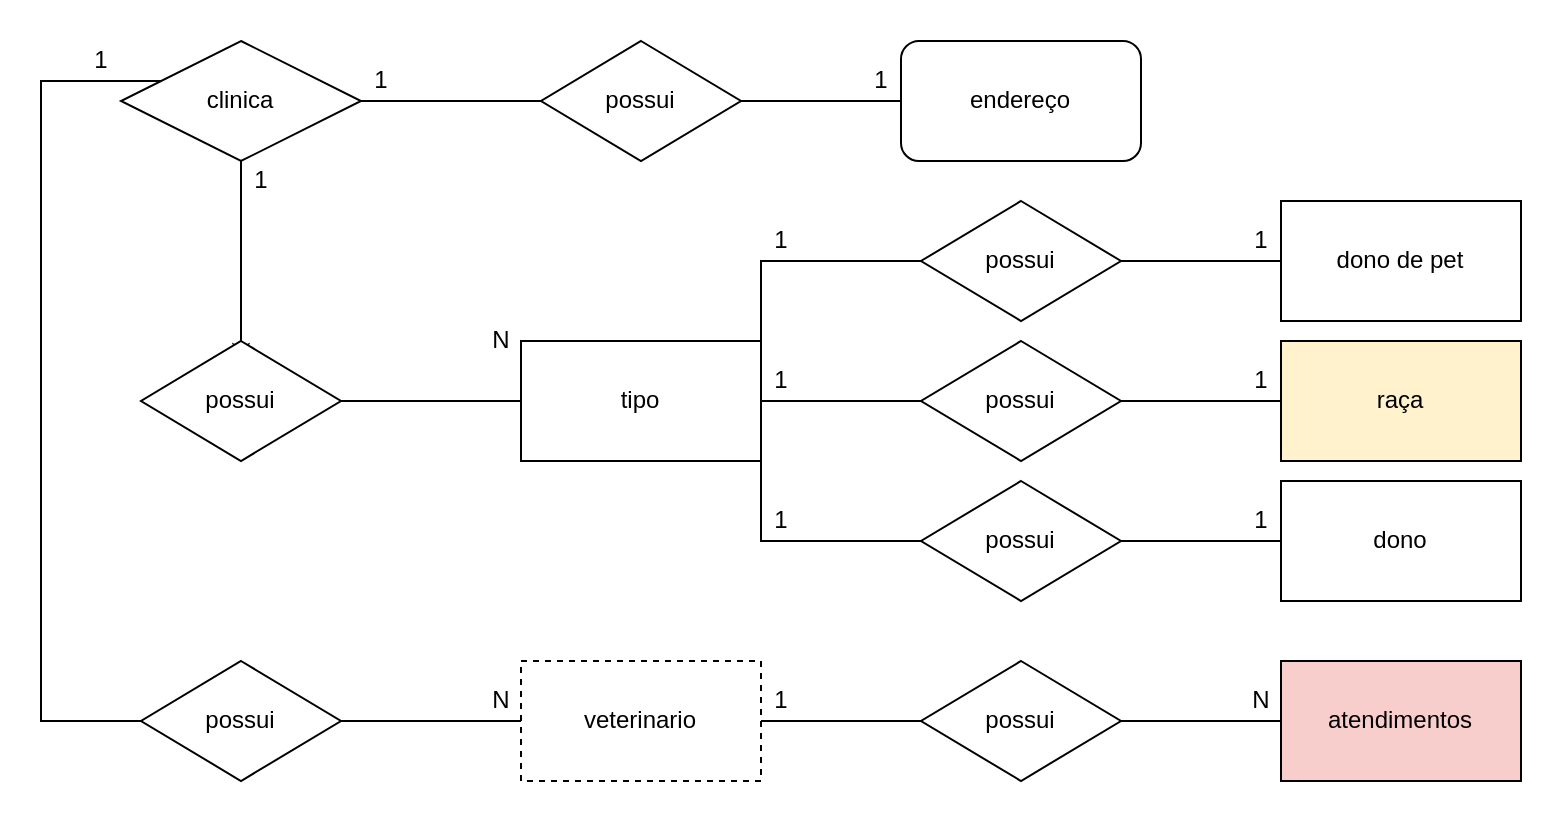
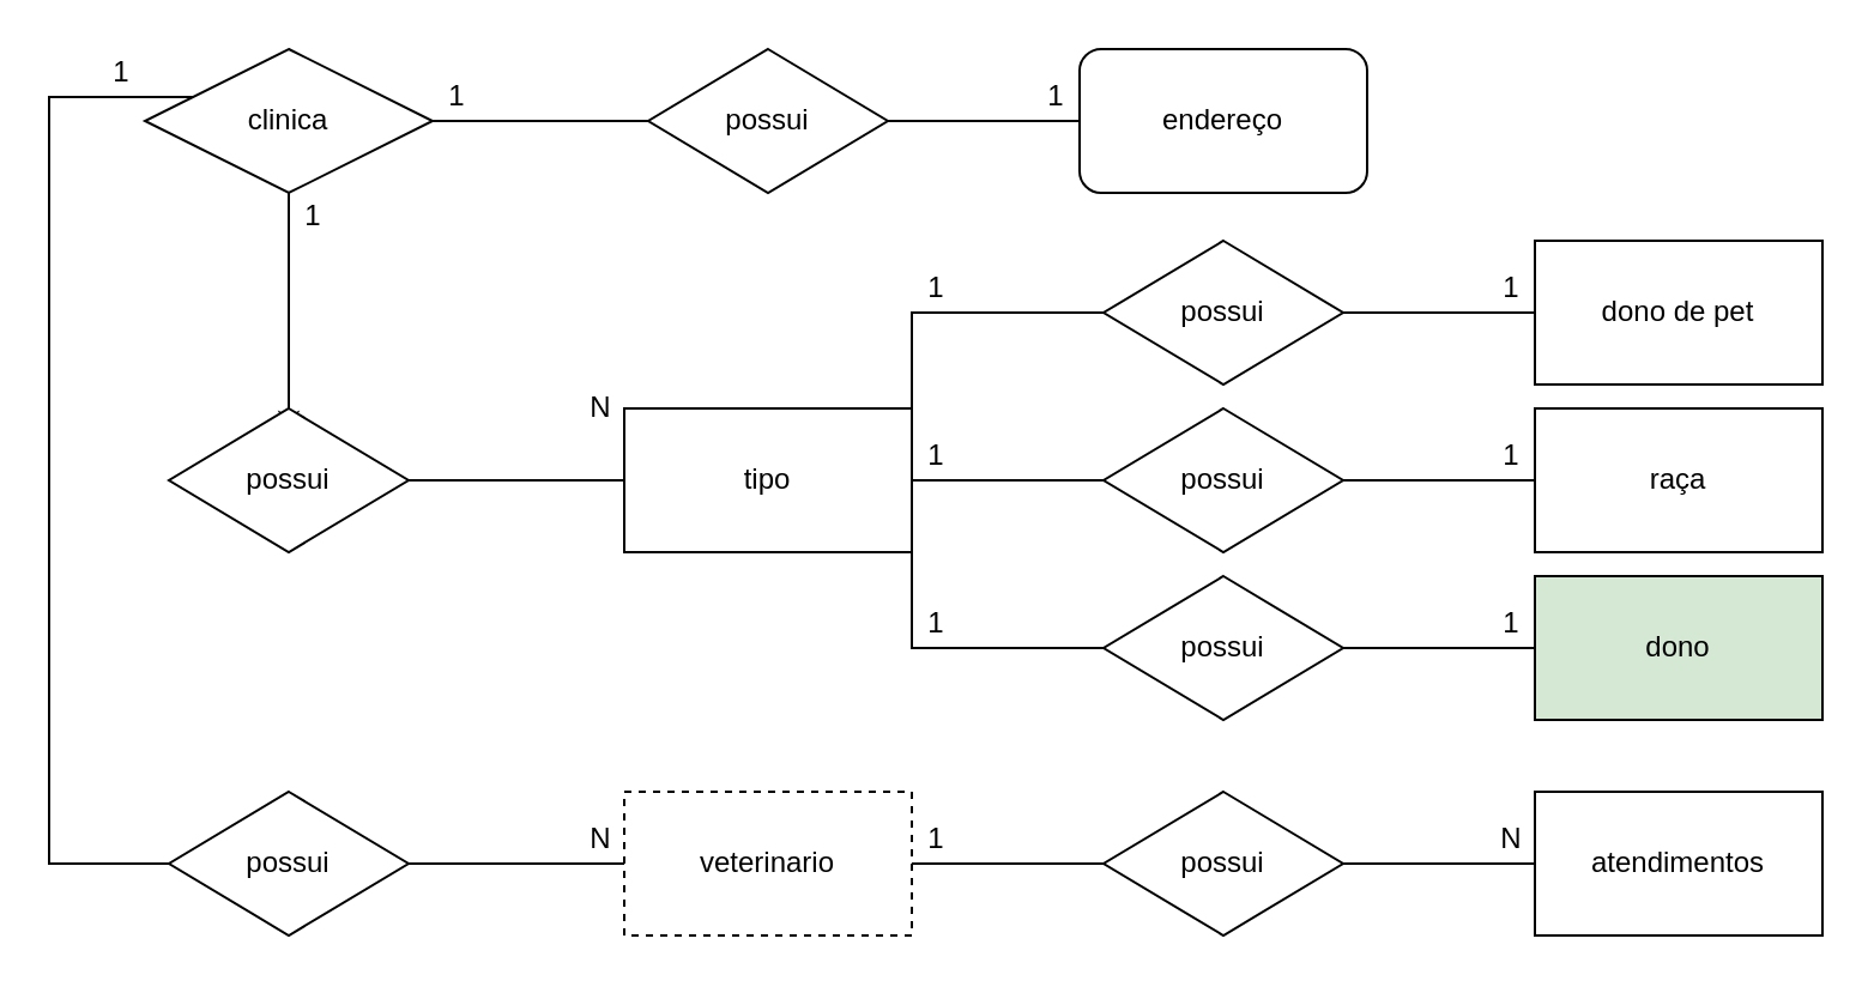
  <mxCell id="0" />
  <mxCell id="1" parent="0" />
  <mxCell id="2" style="edgeStyle=orthogonalEdgeStyle;rounded=0;orthogonalLoop=1;jettySize=auto;html=1;exitX=1;exitY=0.5;exitDx=0;exitDy=0;entryX=0.5;entryY=0.5;entryDx=0;entryDy=0;entryPerimeter=0;" edge="1" parent="1" source="5" target="7"><mxGeometry relative="1" as="geometry" /></mxCell>
  <mxCell id="3" style="edgeStyle=orthogonalEdgeStyle;rounded=0;orthogonalLoop=1;jettySize=auto;html=1;exitX=0.5;exitY=1;exitDx=0;exitDy=0;" edge="1" parent="1" source="5"><mxGeometry relative="1" as="geometry"><mxPoint x="120" y="180" as="targetPoint" /></mxGeometry></mxCell>
  <mxCell id="4" style="edgeStyle=orthogonalEdgeStyle;rounded=0;orthogonalLoop=1;jettySize=auto;html=1;" edge="1" parent="1" source="5"><mxGeometry relative="1" as="geometry"><mxPoint x="100" y="360" as="targetPoint" /><Array as="points"><mxPoint x="20" y="40" /><mxPoint x="20" y="360" /></Array></mxGeometry></mxCell>
  <mxCell id="5" value="clinica" style="rhombus;whiteSpace=wrap;html=1;" vertex="1" parent="1"><mxGeometry x="60" y="20" width="120" height="60" as="geometry" /></mxCell>
  <mxCell id="6" style="edgeStyle=orthogonalEdgeStyle;rounded=0;orthogonalLoop=1;jettySize=auto;html=1;exitX=1;exitY=0.5;exitDx=0;exitDy=0;entryX=0.5;entryY=0.5;entryDx=0;entryDy=0;entryPerimeter=0;" edge="1" parent="1" source="7" target="9"><mxGeometry relative="1" as="geometry" /></mxCell>
  <mxCell id="7" value="possui" style="rhombus;whiteSpace=wrap;html=1;" vertex="1" parent="1"><mxGeometry x="270" y="20" width="100" height="60" as="geometry" /></mxCell>
  <mxCell id="8" value="1" style="text;html=1;align=center;verticalAlign=middle;resizable=0;points=[];autosize=1;strokeColor=none;" vertex="1" parent="1"><mxGeometry x="180" y="30" width="20" height="20" as="geometry" /></mxCell>
  <mxCell id="9" value="endereço" style="whiteSpace=wrap;html=1;rounded=1;" vertex="1" parent="1"><mxGeometry x="450" y="20" width="120" height="60" as="geometry" /></mxCell>
  <mxCell id="10" value="1" style="text;html=1;align=center;verticalAlign=middle;resizable=0;points=[];autosize=1;strokeColor=none;" vertex="1" parent="1"><mxGeometry x="430" y="30" width="20" height="20" as="geometry" /></mxCell>
  <mxCell id="11" style="edgeStyle=orthogonalEdgeStyle;rounded=0;orthogonalLoop=1;jettySize=auto;html=1;exitX=1;exitY=0.5;exitDx=0;exitDy=0;" edge="1" parent="1" source="12"><mxGeometry relative="1" as="geometry"><mxPoint x="310" y="190" as="targetPoint" /><Array as="points"><mxPoint x="300" y="200" /><mxPoint x="300" y="190" /></Array></mxGeometry></mxCell>
  <mxCell id="12" value="possui" style="rhombus;whiteSpace=wrap;html=1;" vertex="1" parent="1"><mxGeometry x="70" y="170" width="100" height="60" as="geometry" /></mxCell>
  <mxCell id="13" value="1" style="text;html=1;align=center;verticalAlign=middle;resizable=0;points=[];autosize=1;strokeColor=none;" vertex="1" parent="1"><mxGeometry x="120" y="80" width="20" height="20" as="geometry" /></mxCell>
  <mxCell id="14" style="edgeStyle=orthogonalEdgeStyle;rounded=0;orthogonalLoop=1;jettySize=auto;html=1;exitX=1;exitY=0;exitDx=0;exitDy=0;" edge="1" parent="1" source="17"><mxGeometry relative="1" as="geometry"><mxPoint x="490" y="130" as="targetPoint" /><Array as="points"><mxPoint x="380" y="130" /></Array></mxGeometry></mxCell>
  <mxCell id="15" style="edgeStyle=orthogonalEdgeStyle;rounded=0;orthogonalLoop=1;jettySize=auto;html=1;exitX=1;exitY=0.5;exitDx=0;exitDy=0;" edge="1" parent="1" source="17"><mxGeometry relative="1" as="geometry"><mxPoint x="490" y="200" as="targetPoint" /></mxGeometry></mxCell>
  <mxCell id="16" style="edgeStyle=orthogonalEdgeStyle;rounded=0;orthogonalLoop=1;jettySize=auto;html=1;exitX=1;exitY=1;exitDx=0;exitDy=0;entryX=0;entryY=1;entryDx=0;entryDy=0;" edge="1" parent="1" source="17" target="30"><mxGeometry relative="1" as="geometry"><mxPoint x="380" y="270" as="targetPoint" /><Array as="points"><mxPoint x="380" y="270" /><mxPoint x="485" y="270" /></Array></mxGeometry></mxCell>
  <mxCell id="17" value="tipo" style="rounded=0;whiteSpace=wrap;html=1;" vertex="1" parent="1"><mxGeometry x="260" y="170" width="120" height="60" as="geometry" /></mxCell>
  <mxCell id="18" value="N" style="text;html=1;align=center;verticalAlign=middle;resizable=0;points=[];autosize=1;strokeColor=none;" vertex="1" parent="1"><mxGeometry x="240" y="160" width="20" height="20" as="geometry" /></mxCell>
  <mxCell id="19" style="edgeStyle=orthogonalEdgeStyle;rounded=0;orthogonalLoop=1;jettySize=auto;html=1;exitX=1;exitY=0.5;exitDx=0;exitDy=0;" edge="1" parent="1" source="20"><mxGeometry relative="1" as="geometry"><mxPoint x="670" y="130" as="targetPoint" /></mxGeometry></mxCell>
  <mxCell id="20" value="possui" style="rhombus;whiteSpace=wrap;html=1;" vertex="1" parent="1"><mxGeometry x="460" y="100" width="100" height="60" as="geometry" /></mxCell>
  <mxCell id="21" value="1" style="text;html=1;align=center;verticalAlign=middle;resizable=0;points=[];autosize=1;strokeColor=none;" vertex="1" parent="1"><mxGeometry x="380" y="110" width="20" height="20" as="geometry" /></mxCell>
  <mxCell id="22" value="dono de pet" style="rounded=0;whiteSpace=wrap;html=1;" vertex="1" parent="1"><mxGeometry x="640" y="100" width="120" height="60" as="geometry" /></mxCell>
  <mxCell id="23" value="1" style="text;html=1;align=center;verticalAlign=middle;resizable=0;points=[];autosize=1;strokeColor=none;" vertex="1" parent="1"><mxGeometry x="620" y="110" width="20" height="20" as="geometry" /></mxCell>
  <mxCell id="24" style="edgeStyle=orthogonalEdgeStyle;rounded=0;orthogonalLoop=1;jettySize=auto;html=1;exitX=1;exitY=0.5;exitDx=0;exitDy=0;" edge="1" parent="1" source="25"><mxGeometry relative="1" as="geometry"><mxPoint x="660" y="200" as="targetPoint" /></mxGeometry></mxCell>
  <mxCell id="25" value="possui" style="rhombus;whiteSpace=wrap;html=1;" vertex="1" parent="1"><mxGeometry x="460" y="170" width="100" height="60" as="geometry" /></mxCell>
  <mxCell id="26" value="1" style="text;html=1;align=center;verticalAlign=middle;resizable=0;points=[];autosize=1;strokeColor=none;" vertex="1" parent="1"><mxGeometry x="380" y="180" width="20" height="20" as="geometry" /></mxCell>
- <mxCell id="27" value="raça" style="rounded=0;whiteSpace=wrap;html=1;fillColor=#fff2cc;" vertex="1" parent="1"><mxGeometry x="640" y="170" width="120" height="60" as="geometry" /></mxCell>
+ <mxCell id="27" value="raça" style="rounded=0;whiteSpace=wrap;html=1;" vertex="1" parent="1"><mxGeometry x="640" y="170" width="120" height="60" as="geometry" /></mxCell>
  <mxCell id="28" value="1" style="text;html=1;align=center;verticalAlign=middle;resizable=0;points=[];autosize=1;strokeColor=none;" vertex="1" parent="1"><mxGeometry x="620" y="180" width="20" height="20" as="geometry" /></mxCell>
  <mxCell id="29" style="edgeStyle=orthogonalEdgeStyle;rounded=0;orthogonalLoop=1;jettySize=auto;html=1;exitX=1;exitY=0.5;exitDx=0;exitDy=0;" edge="1" parent="1" source="30"><mxGeometry relative="1" as="geometry"><mxPoint x="660" y="270" as="targetPoint" /></mxGeometry></mxCell>
  <mxCell id="30" value="possui" style="rhombus;whiteSpace=wrap;html=1;" vertex="1" parent="1"><mxGeometry x="460" y="240" width="100" height="60" as="geometry" /></mxCell>
  <mxCell id="31" value="1" style="text;html=1;align=center;verticalAlign=middle;resizable=0;points=[];autosize=1;strokeColor=none;" vertex="1" parent="1"><mxGeometry x="380" y="250" width="20" height="20" as="geometry" /></mxCell>
- <mxCell id="32" value="dono" style="rounded=0;whiteSpace=wrap;html=1;" vertex="1" parent="1"><mxGeometry x="640" y="240" width="120" height="60" as="geometry" /></mxCell>
+ <mxCell id="32" value="dono" style="rounded=0;whiteSpace=wrap;html=1;fillColor=#d5e8d4;" vertex="1" parent="1"><mxGeometry x="640" y="240" width="120" height="60" as="geometry" /></mxCell>
  <mxCell id="33" value="1" style="text;html=1;align=center;verticalAlign=middle;resizable=0;points=[];autosize=1;strokeColor=none;" vertex="1" parent="1"><mxGeometry x="620" y="250" width="20" height="20" as="geometry" /></mxCell>
  <mxCell id="34" value="1" style="text;html=1;align=center;verticalAlign=middle;resizable=0;points=[];autosize=1;strokeColor=none;" vertex="1" parent="1"><mxGeometry x="40" y="20" width="20" height="20" as="geometry" /></mxCell>
  <mxCell id="35" style="edgeStyle=orthogonalEdgeStyle;rounded=0;orthogonalLoop=1;jettySize=auto;html=1;exitX=1;exitY=0.5;exitDx=0;exitDy=0;" edge="1" parent="1" source="36"><mxGeometry relative="1" as="geometry"><mxPoint x="490" y="360" as="targetPoint" /></mxGeometry></mxCell>
  <mxCell id="36" value="veterinario" style="rounded=0;whiteSpace=wrap;html=1;dashed=1;" vertex="1" parent="1"><mxGeometry x="260" y="330" width="120" height="60" as="geometry" /></mxCell>
  <mxCell id="37" value="N" style="text;html=1;align=center;verticalAlign=middle;resizable=0;points=[];autosize=1;strokeColor=none;" vertex="1" parent="1"><mxGeometry x="240" y="340" width="20" height="20" as="geometry" /></mxCell>
  <mxCell id="38" value="possui" style="rhombus;whiteSpace=wrap;html=1;" vertex="1" parent="1"><mxGeometry x="460" y="330" width="100" height="60" as="geometry" /></mxCell>
  <mxCell id="39" value="1" style="text;html=1;align=center;verticalAlign=middle;resizable=0;points=[];autosize=1;strokeColor=none;" vertex="1" parent="1"><mxGeometry x="380" y="340" width="20" height="20" as="geometry" /></mxCell>
- <mxCell id="40" value="atendimentos" style="rounded=0;whiteSpace=wrap;html=1;fillColor=#f8cecc;" vertex="1" parent="1"><mxGeometry x="640" y="330" width="120" height="60" as="geometry" /></mxCell>
+ <mxCell id="40" value="atendimentos" style="rounded=0;whiteSpace=wrap;html=1;" vertex="1" parent="1"><mxGeometry x="640" y="330" width="120" height="60" as="geometry" /></mxCell>
  <mxCell id="41" value="possui" style="rhombus;whiteSpace=wrap;html=1;" vertex="1" parent="1"><mxGeometry x="70" y="330" width="100" height="60" as="geometry" /></mxCell>
  <mxCell id="42" value="" style="endArrow=none;html=1;entryX=0;entryY=0.5;entryDx=0;entryDy=0;" edge="1" parent="1" target="36"><mxGeometry width="50" height="50" relative="1" as="geometry"><mxPoint x="170" y="360" as="sourcePoint" /><mxPoint x="220" y="310" as="targetPoint" /></mxGeometry></mxCell>
  <mxCell id="43" value="" style="endArrow=none;html=1;entryX=0;entryY=0.5;entryDx=0;entryDy=0;" edge="1" parent="1"><mxGeometry width="50" height="50" relative="1" as="geometry"><mxPoint x="560" y="360" as="sourcePoint" /><mxPoint x="640" y="360" as="targetPoint" /></mxGeometry></mxCell>
  <mxCell id="44" value="N" style="text;html=1;align=center;verticalAlign=middle;resizable=0;points=[];autosize=1;strokeColor=none;" vertex="1" parent="1"><mxGeometry x="620" y="340" width="20" height="20" as="geometry" /></mxCell>
